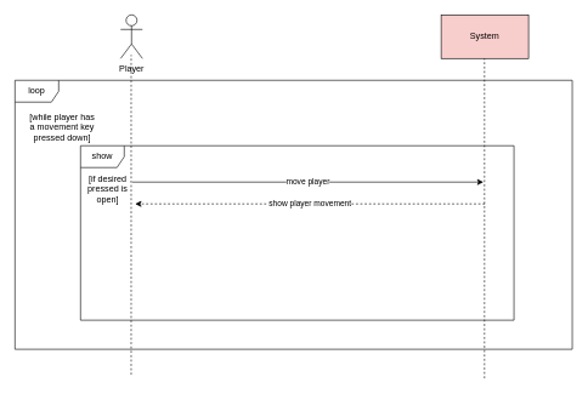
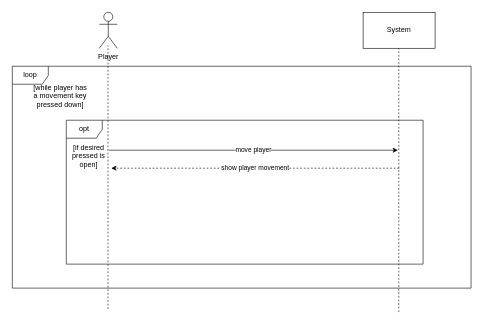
  <mxCell id="0" />
  <mxCell id="1" parent="0" />
- <mxCell id="2" value="System" style="rounded=0;whiteSpace=wrap;html=1;fillColor=#f8cecc;" parent="1" vertex="1"><mxGeometry x="605" y="20" width="120" height="60" as="geometry" /></mxCell>
+ <mxCell id="2" value="System" style="rounded=0;whiteSpace=wrap;html=1;" parent="1" vertex="1"><mxGeometry x="605" y="20" width="120" height="60" as="geometry" /></mxCell>
  <mxCell id="3" value="" style="endArrow=none;dashed=1;html=1;rounded=0;" parent="1" edge="1"><mxGeometry width="50" height="50" relative="1" as="geometry"><mxPoint x="179.5" y="515" as="sourcePoint" /><mxPoint x="179.5" y="75" as="targetPoint" /></mxGeometry></mxCell>
  <mxCell id="4" value="Player" style="shape=umlActor;verticalLabelPosition=bottom;verticalAlign=top;html=1;outlineConnect=0;" vertex="1" parent="1"><mxGeometry x="165" y="20" width="30" height="60" as="geometry" /></mxCell>
  <mxCell id="5" value="loop" style="shape=umlFrame;whiteSpace=wrap;html=1;pointerEvents=0;" vertex="1" parent="1"><mxGeometry x="20" y="110" width="765" height="370" as="geometry" /></mxCell>
- <mxCell id="6" value="[while player has a movement key pressed down]" style="text;html=1;strokeColor=none;fillColor=none;align=center;verticalAlign=middle;whiteSpace=wrap;rounded=0;" vertex="1" parent="1"><mxGeometry x="35" y="160" width="100" height="30" as="geometry" /></mxCell>
+ <mxCell id="6" value="[while player has a movement key pressed down]" style="text;html=1;strokeColor=none;fillColor=none;align=center;verticalAlign=middle;whiteSpace=wrap;rounded=0;" vertex="1" parent="1"><mxGeometry x="50" y="145" width="100" height="30" as="geometry" /></mxCell>
  <mxCell id="7" value="" style="endArrow=none;dashed=1;html=1;rounded=0;" edge="1" parent="1"><mxGeometry width="50" height="50" relative="1" as="geometry"><mxPoint x="664.5" y="520" as="sourcePoint" /><mxPoint x="664.5" y="80" as="targetPoint" /></mxGeometry></mxCell>
  <mxCell id="8" value="move player" style="endArrow=classic;html=1;rounded=0;" edge="1" parent="1"><mxGeometry width="50" height="50" relative="1" as="geometry"><mxPoint x="181" y="250" as="sourcePoint" /><mxPoint x="663" y="250" as="targetPoint" /></mxGeometry></mxCell>
  <mxCell id="9" value="show player movement" style="endArrow=classic;html=1;rounded=0;dashed=1;" edge="1" parent="1"><mxGeometry width="50" height="50" relative="1" as="geometry"><mxPoint x="665" y="280" as="sourcePoint" /><mxPoint x="185" y="280" as="targetPoint" /></mxGeometry></mxCell>
- <mxCell id="10" value="show" style="shape=umlFrame;whiteSpace=wrap;html=1;pointerEvents=0;" vertex="1" parent="1"><mxGeometry x="110" y="200" width="595" height="240" as="geometry" /></mxCell>
+ <mxCell id="10" value="opt" style="shape=umlFrame;whiteSpace=wrap;html=1;pointerEvents=0;" vertex="1" parent="1"><mxGeometry x="110" y="200" width="595" height="240" as="geometry" /></mxCell>
  <mxCell id="11" value="[if desired pressed is open]" style="text;html=1;strokeColor=none;fillColor=none;align=center;verticalAlign=middle;whiteSpace=wrap;rounded=0;" vertex="1" parent="1"><mxGeometry x="115" y="250" width="65" height="20" as="geometry" /></mxCell>
